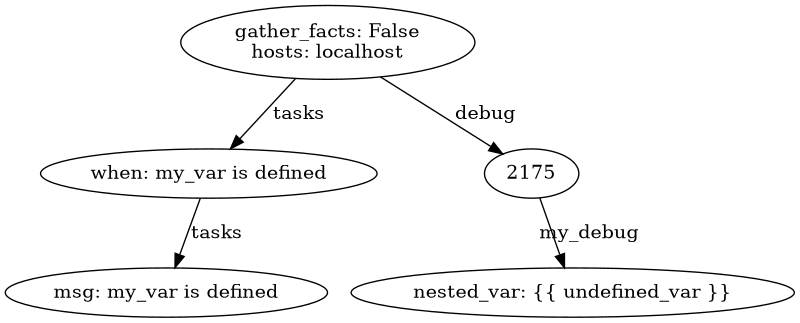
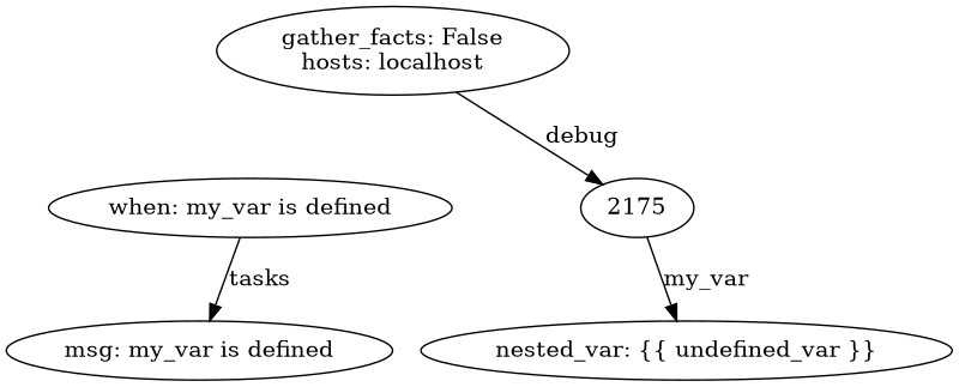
  digraph {
    n1 [label="msg: my_var is defined\n"]
    n2 [label="when: my_var is defined\n"]
    n3 [label="nested_var: {{ undefined_var }}\n"]
    2175
    n5 [label="gather_facts: False\nhosts: localhost\n"]
    n2 -> n1 [label=tasks]
-   2175 -> n3 [label=my_debug]
-   n5 -> n2 [label=tasks]
+   2175 -> n3 [label=my_var]
    n5 -> 2175 [label=debug]
  }
